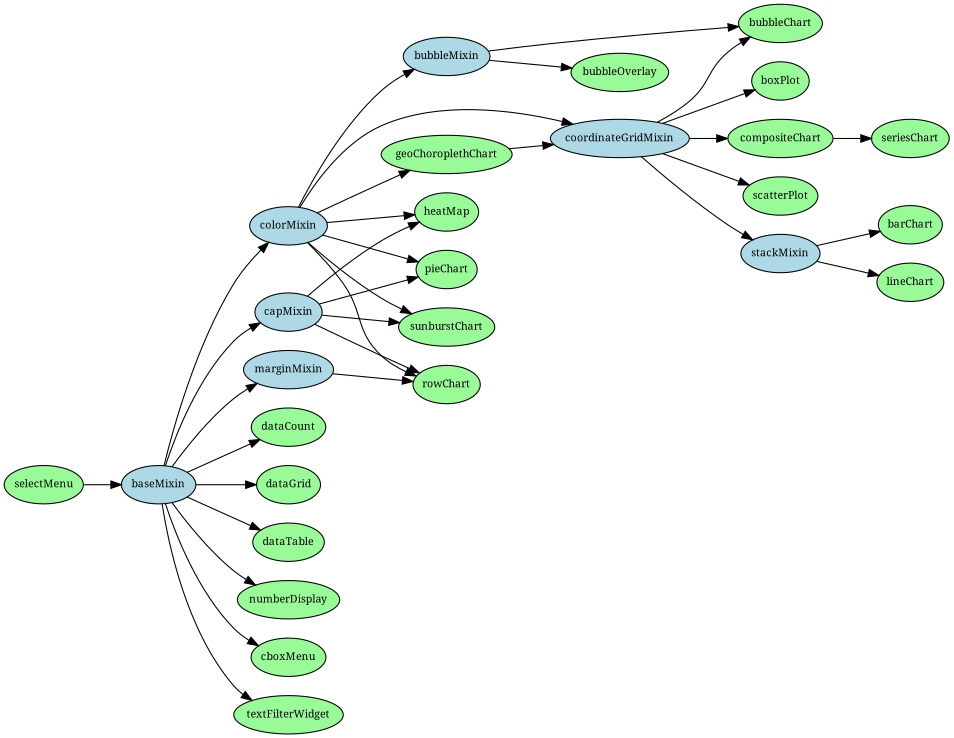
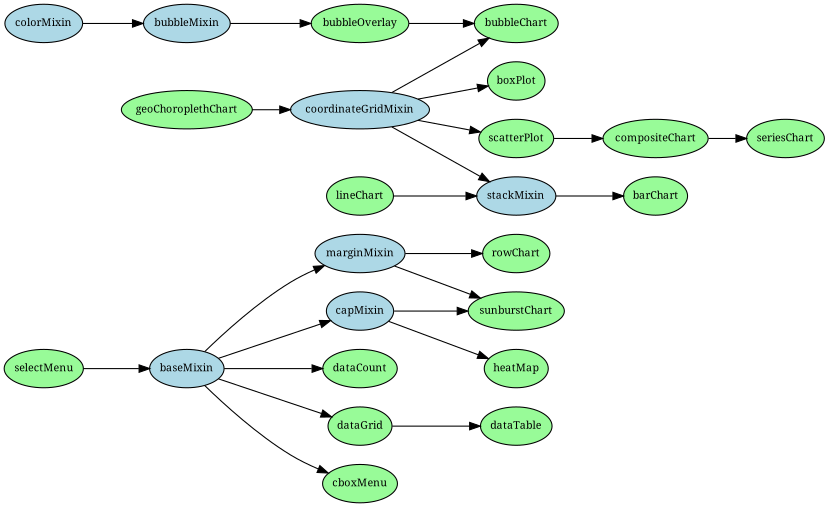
  digraph {
    fontname="Noto Serif"
    rankdir=LR
    ranksep=0.5
    node [fillcolor=palegreen fontname="Noto Serif" fontsize=10 margin="0.05,0.05" style=filled]
    edge [fontname="Noto Serif"]
    baseMixin [fillcolor=lightblue]
    colorMixin [fillcolor=lightblue]
    marginMixin [fillcolor=lightblue]
    bubbleMixin [fillcolor=lightblue]
    coordinateGridMixin [fillcolor=lightblue]
    stackMixin [fillcolor=lightblue]
    capMixin [fillcolor=lightblue]
    dataCount
    dataGrid
    dataTable
-   numberDisplay
    cboxMenu
-   textFilterWidget
    geoChoroplethChart
    heatMap
-   pieChart
    rowChart
    sunburstChart
    bubbleChart
    bubbleOverlay
    boxPlot
    compositeChart
    scatterPlot
    barChart
    lineChart
    selectMenu
    seriesChart
    subgraph sub_1 {
      baseMixin
      colorMixin
      marginMixin
      bubbleMixin
      coordinateGridMixin
      stackMixin
      capMixin
    }
-   baseMixin -> colorMixin
    baseMixin -> marginMixin
    baseMixin -> capMixin
    baseMixin -> dataCount
    baseMixin -> dataGrid
-   baseMixin -> dataTable
-   baseMixin -> numberDisplay
+   dataGrid -> dataTable
    baseMixin -> cboxMenu
-   baseMixin -> textFilterWidget
    colorMixin -> bubbleMixin
-   colorMixin -> coordinateGridMixin
-   colorMixin -> geoChoroplethChart
-   colorMixin -> heatMap
-   colorMixin -> pieChart
-   colorMixin -> rowChart
-   colorMixin -> sunburstChart
+   marginMixin -> sunburstChart
    marginMixin -> rowChart
-   bubbleMixin -> bubbleChart
+   bubbleOverlay -> bubbleChart
    bubbleMixin -> bubbleOverlay
    coordinateGridMixin -> stackMixin
    coordinateGridMixin -> bubbleChart
    coordinateGridMixin -> boxPlot
-   coordinateGridMixin -> compositeChart
+   scatterPlot -> compositeChart
    coordinateGridMixin -> scatterPlot
    stackMixin -> barChart
-   stackMixin -> lineChart
+   lineChart -> stackMixin
    capMixin -> heatMap
-   capMixin -> pieChart
-   capMixin -> rowChart
    capMixin -> sunburstChart
    geoChoroplethChart -> coordinateGridMixin
    compositeChart -> seriesChart
    selectMenu -> baseMixin
  }
